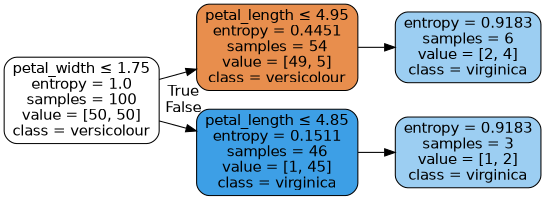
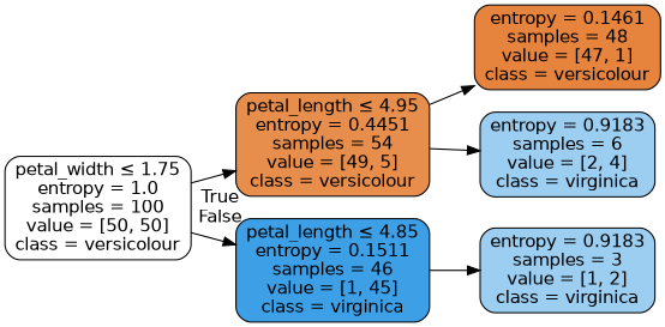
  digraph {
    rankdir=LR
    node [color=black fillcolor="#399de57f" fontname=helvetica shape=box style="filled, rounded"]
    edge [fontname=helvetica]
    n1 [fillcolor="#e5813900" label=<petal_width &le; 1.75<br/>entropy = 1.0<br/>samples = 100<br/>value = [50, 50]<br/>class = versicolour>]
    n2 [fillcolor="#e58139e5" label=<petal_length &le; 4.95<br/>entropy = 0.4451<br/>samples = 54<br/>value = [49, 5]<br/>class = versicolour>]
    n3 [fillcolor="#399de5f9" label=<petal_length &le; 4.85<br/>entropy = 0.1511<br/>samples = 46<br/>value = [1, 45]<br/>class = virginica>]
+   n4 [fillcolor="#e58139fa" label=<entropy = 0.1461<br/>samples = 48<br/>value = [47, 1]<br/>class = versicolour>]
    n5 [label=<entropy = 0.9183<br/>samples = 6<br/>value = [2, 4]<br/>class = virginica>]
    n6 [label=<entropy = 0.9183<br/>samples = 3<br/>value = [1, 2]<br/>class = virginica>]
    n1 -> n2 [headlabel=True labelangle=45 labeldistance=2.5]
    n1 -> n3 [headlabel=False labelangle=-45 labeldistance=2.5]
+   n2 -> n4
    n2 -> n5
    n3 -> n6
  }
